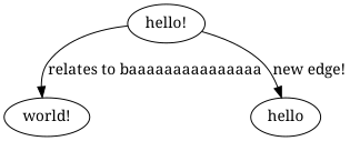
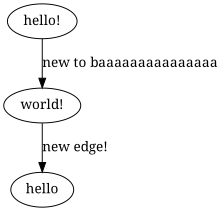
  strict digraph {
    fontname="Noto Serif"
    node [fontname="Noto Serif"]
    edge [fontname="Noto Serif" from=n1]
    n1 [label="hello!"]
    n2 [label="world!"]
    n3 [label=hello]
-   n1 -> n2 [label="relates to baaaaaaaaaaaaaaa" to=n2]
-   n1 -> n3 [label="new edge!" to=n3]
+   n1 -> n2 [label="new to baaaaaaaaaaaaaaa" to=n2]
+   n2 -> n3 [label="new edge!" to=n3]
  }
